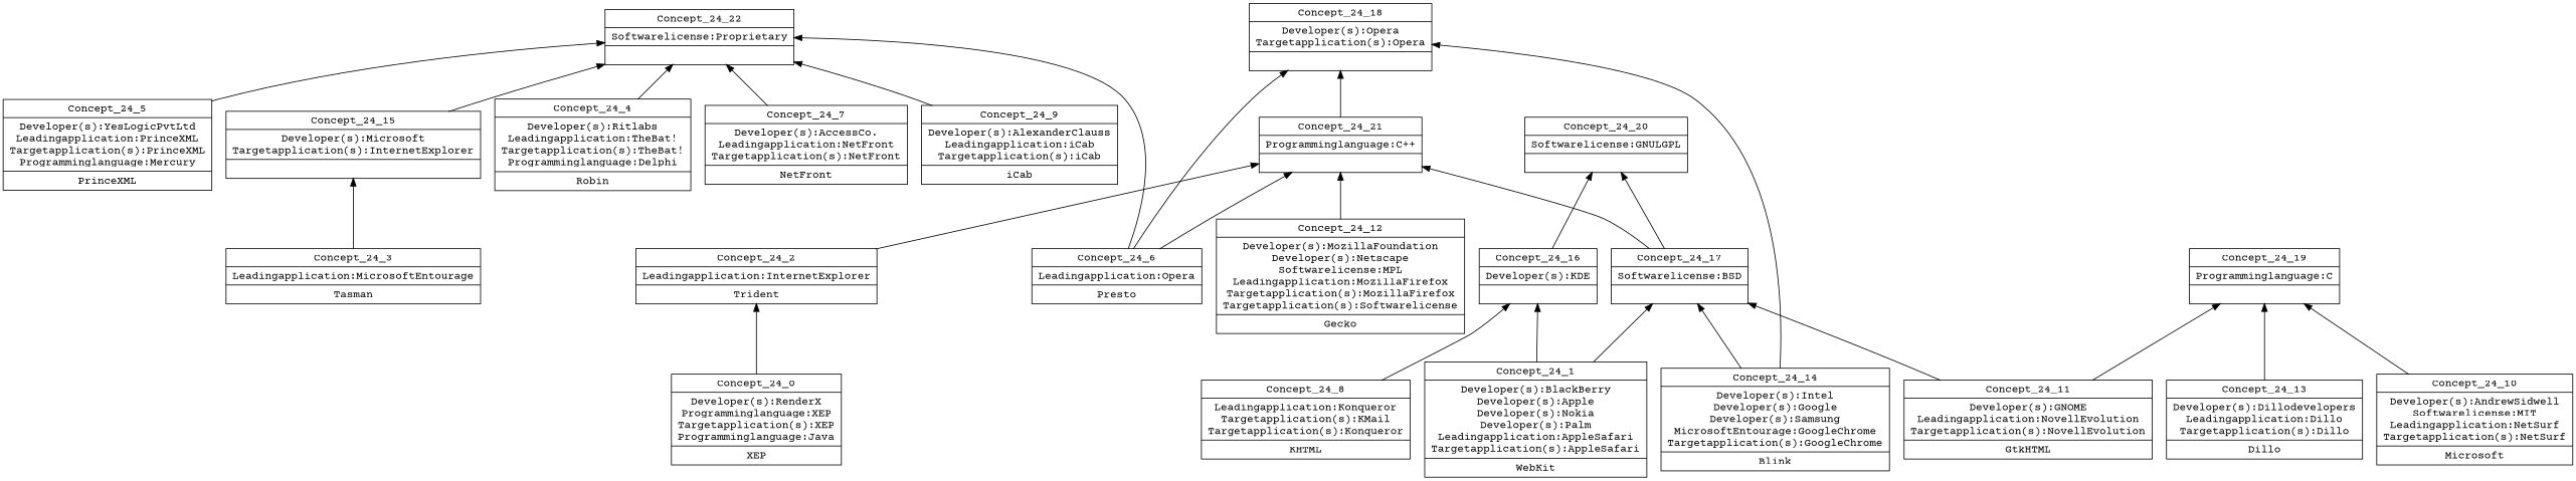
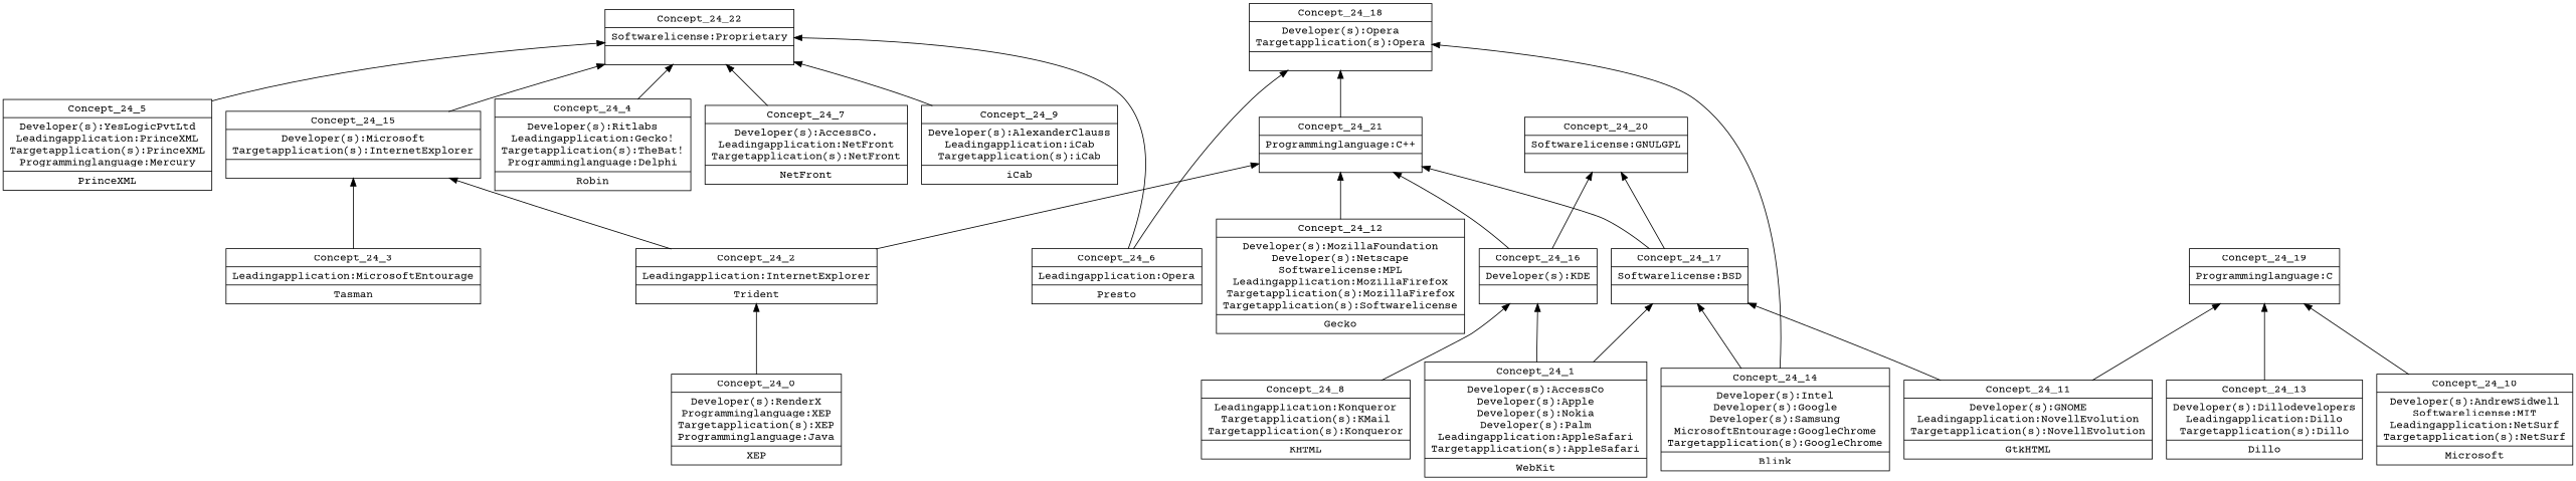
  digraph {
    fontname="Courier Prime"
    rankdir=BT
    node [fontname="Courier Prime" shape=record]
    edge [fontname="Courier Prime"]
-   n1 [label="{Concept_24_4|Developer(s):Ritlabs\nLeadingapplication:TheBat!\nTargetapplication(s):TheBat!\nProgramminglanguage:Delphi\n|Robin\n}"]
+   n1 [label="{Concept_24_4|Developer(s):Ritlabs\nLeadingapplication:Gecko!\nTargetapplication(s):TheBat!\nProgramminglanguage:Delphi\n|Robin\n}"]
    n2 [label="{Concept_24_22|Softwarelicense:Proprietary\n|}"]
    n3 [label="{Concept_24_11|Developer(s):GNOME\nLeadingapplication:NovellEvolution\nTargetapplication(s):NovellEvolution\n|GtkHTML\n}"]
    n4 [label="{Concept_24_19|Programminglanguage:C\n|}"]
    n5 [label="{Concept_24_20|Softwarelicense:GNULGPL\n|}"]
    n6 [label="{Concept_24_0|Developer(s):RenderX\nProgramminglanguage:XEP\nTargetapplication(s):XEP\nProgramminglanguage:Java\n|XEP\n}"]
    n7 [label="{Concept_24_7|Developer(s):AccessCo.\nLeadingapplication:NetFront\nTargetapplication(s):NetFront\n|NetFront\n}"]
    n8 [label="{Concept_24_6|Leadingapplication:Opera\n|Presto\n}"]
    n9 [label="{Concept_24_18|Developer(s):Opera\nTargetapplication(s):Opera\n|}"]
    n10 [label="{Concept_24_8|Leadingapplication:Konqueror\nTargetapplication(s):KMail\nTargetapplication(s):Konqueror\n|KHTML\n}"]
    n11 [label="{Concept_24_16|Developer(s):KDE\n|}"]
    n12 [label="{Concept_24_2|Leadingapplication:InternetExplorer\n|Trident\n}"]
    n13 [label="{Concept_24_15|Developer(s):Microsoft\nTargetapplication(s):InternetExplorer\n|}"]
    n14 [label="{Concept_24_21|Programminglanguage:C++\n|}"]
-   n15 [label="{Concept_24_1|Developer(s):BlackBerry\nDeveloper(s):Apple\nDeveloper(s):Nokia\nDeveloper(s):Palm\nLeadingapplication:AppleSafari\nTargetapplication(s):AppleSafari\n|WebKit\n}"]
+   n15 [label="{Concept_24_1|Developer(s):AccessCo\nDeveloper(s):Apple\nDeveloper(s):Nokia\nDeveloper(s):Palm\nLeadingapplication:AppleSafari\nTargetapplication(s):AppleSafari\n|WebKit\n}"]
    n16 [label="{Concept_24_17|Softwarelicense:BSD\n|}"]
    n17 [label="{Concept_24_3|Leadingapplication:MicrosoftEntourage\n|Tasman\n}"]
    n18 [label="{Concept_24_12|Developer(s):MozillaFoundation\nDeveloper(s):Netscape\nSoftwarelicense:MPL\nLeadingapplication:MozillaFirefox\nTargetapplication(s):MozillaFirefox\nTargetapplication(s):Softwarelicense\n|Gecko\n}"]
    n19 [label="{Concept_24_9|Developer(s):AlexanderClauss\nLeadingapplication:iCab\nTargetapplication(s):iCab\n|iCab\n}"]
    n20 [label="{Concept_24_10|Developer(s):AndrewSidwell\nSoftwarelicense:MIT\nLeadingapplication:NetSurf\nTargetapplication(s):NetSurf\n|Microsoft\n}"]
    n21 [label="{Concept_24_5|Developer(s):YesLogicPvtLtd\nLeadingapplication:PrinceXML\nTargetapplication(s):PrinceXML\nProgramminglanguage:Mercury\n|PrinceXML\n}"]
    n22 [label="{Concept_24_14|Developer(s):Intel\nDeveloper(s):Google\nDeveloper(s):Samsung\nMicrosoftEntourage:GoogleChrome\nTargetapplication(s):GoogleChrome\n|Blink\n}"]
    n23 [label="{Concept_24_13|Developer(s):Dillodevelopers\nLeadingapplication:Dillo\nTargetapplication(s):Dillo\n|Dillo\n}"]
    subgraph sub_1 {
      label=24
      n1
      n2
      n3
      n4
      n5
      n6
      n7
      n8
      n9
      n10
      n11
      n12
      n13
      n14
      n15
      n16
      n17
      n18
      n19
      n20
      n21
      n22
      n23
    }
    n1 -> n2
    n3 -> n4
    n3 -> n16
    n6 -> n12
    n7 -> n2
    n8 -> n2
    n8 -> n9
    n10 -> n11
    n11 -> n5
-   n8 -> n14
+   n11 -> n14
+   n12 -> n13
    n12 -> n14
    n13 -> n2
    n14 -> n9
    n15 -> n11
    n15 -> n16
    n16 -> n5
    n16 -> n14
    n17 -> n13
    n18 -> n14
    n19 -> n2
    n20 -> n4
    n21 -> n2
    n22 -> n9
    n22 -> n16
    n23 -> n4
  }
